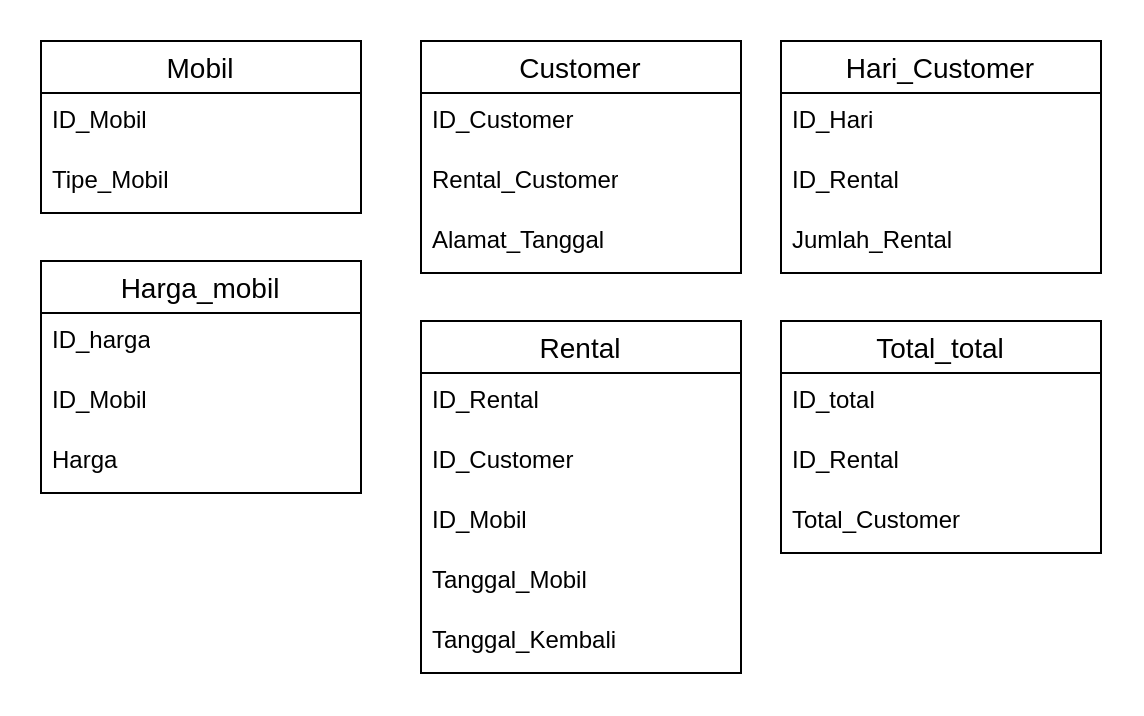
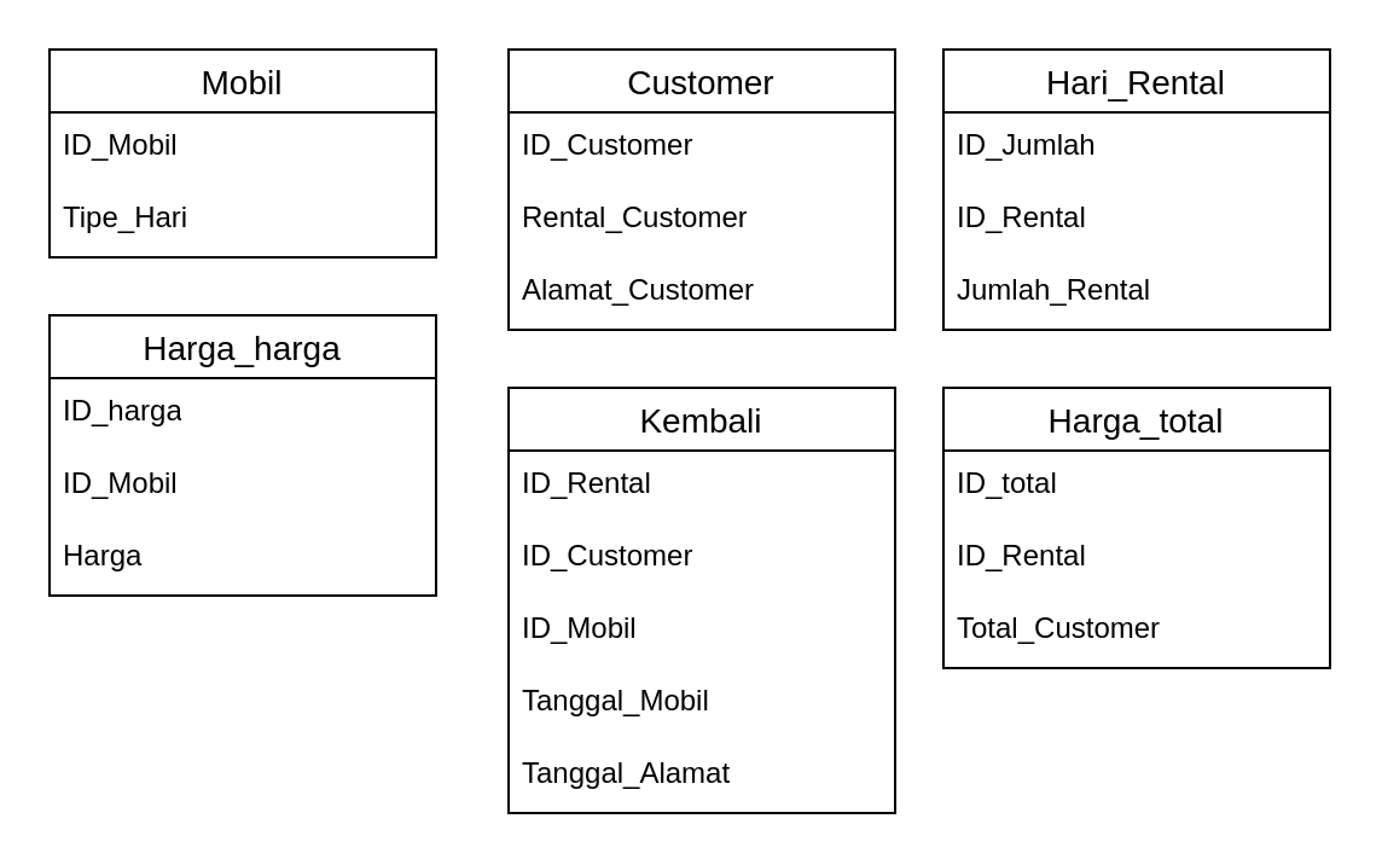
  <mxCell id="0" />
  <mxCell id="1" parent="0" />
  <mxCell id="2" value="Customer" style="swimlane;fontStyle=0;childLayout=stackLayout;horizontal=1;startSize=26;horizontalStack=0;resizeParent=1;resizeParentMax=0;resizeLast=0;collapsible=1;marginBottom=0;align=center;fontSize=14;" vertex="1" parent="1"><mxGeometry x="210" y="20" width="160" height="116" as="geometry" /></mxCell>
  <mxCell id="3" value="ID_Customer" style="text;strokeColor=none;fillColor=none;spacingLeft=4;spacingRight=4;overflow=hidden;rotatable=0;points=[[0,0.5],[1,0.5]];portConstraint=eastwest;fontSize=12;whiteSpace=wrap;html=1;" vertex="1" parent="2"><mxGeometry y="26" width="160" height="30" as="geometry" /></mxCell>
  <mxCell id="4" value="Rental_Customer" style="text;strokeColor=none;fillColor=none;spacingLeft=4;spacingRight=4;overflow=hidden;rotatable=0;points=[[0,0.5],[1,0.5]];portConstraint=eastwest;fontSize=12;whiteSpace=wrap;html=1;" vertex="1" parent="2"><mxGeometry y="56" width="160" height="30" as="geometry" /></mxCell>
- <mxCell id="5" value="Alamat_Tanggal" style="text;strokeColor=none;fillColor=none;spacingLeft=4;spacingRight=4;overflow=hidden;rotatable=0;points=[[0,0.5],[1,0.5]];portConstraint=eastwest;fontSize=12;whiteSpace=wrap;html=1;" vertex="1" parent="2"><mxGeometry y="86" width="160" height="30" as="geometry" /></mxCell>
+ <mxCell id="5" value="Alamat_Customer" style="text;strokeColor=none;fillColor=none;spacingLeft=4;spacingRight=4;overflow=hidden;rotatable=0;points=[[0,0.5],[1,0.5]];portConstraint=eastwest;fontSize=12;whiteSpace=wrap;html=1;" vertex="1" parent="2"><mxGeometry y="86" width="160" height="30" as="geometry" /></mxCell>
  <mxCell id="6" value="Mobil" style="swimlane;fontStyle=0;childLayout=stackLayout;horizontal=1;startSize=26;horizontalStack=0;resizeParent=1;resizeParentMax=0;resizeLast=0;collapsible=1;marginBottom=0;align=center;fontSize=14;" vertex="1" parent="1"><mxGeometry x="20" y="20" width="160" height="86" as="geometry" /></mxCell>
  <mxCell id="7" value="ID_Mobil" style="text;strokeColor=none;fillColor=none;spacingLeft=4;spacingRight=4;overflow=hidden;rotatable=0;points=[[0,0.5],[1,0.5]];portConstraint=eastwest;fontSize=12;whiteSpace=wrap;html=1;" vertex="1" parent="6"><mxGeometry y="26" width="160" height="30" as="geometry" /></mxCell>
- <mxCell id="8" value="Tipe_Mobil" style="text;strokeColor=none;fillColor=none;spacingLeft=4;spacingRight=4;overflow=hidden;rotatable=0;points=[[0,0.5],[1,0.5]];portConstraint=eastwest;fontSize=12;whiteSpace=wrap;html=1;" vertex="1" parent="6"><mxGeometry y="56" width="160" height="30" as="geometry" /></mxCell>
- <mxCell id="9" value="Harga_mobil" style="swimlane;fontStyle=0;childLayout=stackLayout;horizontal=1;startSize=26;horizontalStack=0;resizeParent=1;resizeParentMax=0;resizeLast=0;collapsible=1;marginBottom=0;align=center;fontSize=14;" vertex="1" parent="1"><mxGeometry x="20" y="130" width="160" height="116" as="geometry" /></mxCell>
+ <mxCell id="8" value="Tipe_Hari" style="text;strokeColor=none;fillColor=none;spacingLeft=4;spacingRight=4;overflow=hidden;rotatable=0;points=[[0,0.5],[1,0.5]];portConstraint=eastwest;fontSize=12;whiteSpace=wrap;html=1;" vertex="1" parent="6"><mxGeometry y="56" width="160" height="30" as="geometry" /></mxCell>
+ <mxCell id="9" value="Harga_harga" style="swimlane;fontStyle=0;childLayout=stackLayout;horizontal=1;startSize=26;horizontalStack=0;resizeParent=1;resizeParentMax=0;resizeLast=0;collapsible=1;marginBottom=0;align=center;fontSize=14;" vertex="1" parent="1"><mxGeometry x="20" y="130" width="160" height="116" as="geometry" /></mxCell>
  <mxCell id="10" value="ID_harga" style="text;strokeColor=none;fillColor=none;spacingLeft=4;spacingRight=4;overflow=hidden;rotatable=0;points=[[0,0.5],[1,0.5]];portConstraint=eastwest;fontSize=12;whiteSpace=wrap;html=1;" vertex="1" parent="9"><mxGeometry y="26" width="160" height="30" as="geometry" /></mxCell>
  <mxCell id="11" value="ID_Mobil" style="text;strokeColor=none;fillColor=none;spacingLeft=4;spacingRight=4;overflow=hidden;rotatable=0;points=[[0,0.5],[1,0.5]];portConstraint=eastwest;fontSize=12;whiteSpace=wrap;html=1;" vertex="1" parent="9"><mxGeometry y="56" width="160" height="30" as="geometry" /></mxCell>
  <mxCell id="12" value="Harga" style="text;strokeColor=none;fillColor=none;spacingLeft=4;spacingRight=4;overflow=hidden;rotatable=0;points=[[0,0.5],[1,0.5]];portConstraint=eastwest;fontSize=12;whiteSpace=wrap;html=1;" vertex="1" parent="9"><mxGeometry y="86" width="160" height="30" as="geometry" /></mxCell>
- <mxCell id="13" value="Rental" style="swimlane;fontStyle=0;childLayout=stackLayout;horizontal=1;startSize=26;horizontalStack=0;resizeParent=1;resizeParentMax=0;resizeLast=0;collapsible=1;marginBottom=0;align=center;fontSize=14;" vertex="1" parent="1"><mxGeometry x="210" y="160" width="160" height="176" as="geometry" /></mxCell>
+ <mxCell id="13" value="Kembali" style="swimlane;fontStyle=0;childLayout=stackLayout;horizontal=1;startSize=26;horizontalStack=0;resizeParent=1;resizeParentMax=0;resizeLast=0;collapsible=1;marginBottom=0;align=center;fontSize=14;" vertex="1" parent="1"><mxGeometry x="210" y="160" width="160" height="176" as="geometry" /></mxCell>
  <mxCell id="14" value="ID_Rental" style="text;strokeColor=none;fillColor=none;spacingLeft=4;spacingRight=4;overflow=hidden;rotatable=0;points=[[0,0.5],[1,0.5]];portConstraint=eastwest;fontSize=12;whiteSpace=wrap;html=1;" vertex="1" parent="13"><mxGeometry y="26" width="160" height="30" as="geometry" /></mxCell>
  <mxCell id="15" value="ID_Customer" style="text;strokeColor=none;fillColor=none;spacingLeft=4;spacingRight=4;overflow=hidden;rotatable=0;points=[[0,0.5],[1,0.5]];portConstraint=eastwest;fontSize=12;whiteSpace=wrap;html=1;" vertex="1" parent="13"><mxGeometry y="56" width="160" height="30" as="geometry" /></mxCell>
  <mxCell id="16" value="ID_Mobil" style="text;strokeColor=none;fillColor=none;spacingLeft=4;spacingRight=4;overflow=hidden;rotatable=0;points=[[0,0.5],[1,0.5]];portConstraint=eastwest;fontSize=12;whiteSpace=wrap;html=1;" vertex="1" parent="13"><mxGeometry y="86" width="160" height="30" as="geometry" /></mxCell>
  <mxCell id="17" value="Tanggal_Mobil" style="text;strokeColor=none;fillColor=none;spacingLeft=4;spacingRight=4;overflow=hidden;rotatable=0;points=[[0,0.5],[1,0.5]];portConstraint=eastwest;fontSize=12;whiteSpace=wrap;html=1;" vertex="1" parent="13"><mxGeometry y="116" width="160" height="30" as="geometry" /></mxCell>
- <mxCell id="18" value="Tanggal_Kembali" style="text;strokeColor=none;fillColor=none;spacingLeft=4;spacingRight=4;overflow=hidden;rotatable=0;points=[[0,0.5],[1,0.5]];portConstraint=eastwest;fontSize=12;whiteSpace=wrap;html=1;" vertex="1" parent="13"><mxGeometry y="146" width="160" height="30" as="geometry" /></mxCell>
- <mxCell id="19" value="Hari_Customer" style="swimlane;fontStyle=0;childLayout=stackLayout;horizontal=1;startSize=26;horizontalStack=0;resizeParent=1;resizeParentMax=0;resizeLast=0;collapsible=1;marginBottom=0;align=center;fontSize=14;" vertex="1" parent="1"><mxGeometry x="390" y="20" width="160" height="116" as="geometry" /></mxCell>
- <mxCell id="20" value="ID_Hari" style="text;strokeColor=none;fillColor=none;spacingLeft=4;spacingRight=4;overflow=hidden;rotatable=0;points=[[0,0.5],[1,0.5]];portConstraint=eastwest;fontSize=12;whiteSpace=wrap;html=1;" vertex="1" parent="19"><mxGeometry y="26" width="160" height="30" as="geometry" /></mxCell>
+ <mxCell id="18" value="Tanggal_Alamat" style="text;strokeColor=none;fillColor=none;spacingLeft=4;spacingRight=4;overflow=hidden;rotatable=0;points=[[0,0.5],[1,0.5]];portConstraint=eastwest;fontSize=12;whiteSpace=wrap;html=1;" vertex="1" parent="13"><mxGeometry y="146" width="160" height="30" as="geometry" /></mxCell>
+ <mxCell id="19" value="Hari_Rental" style="swimlane;fontStyle=0;childLayout=stackLayout;horizontal=1;startSize=26;horizontalStack=0;resizeParent=1;resizeParentMax=0;resizeLast=0;collapsible=1;marginBottom=0;align=center;fontSize=14;" vertex="1" parent="1"><mxGeometry x="390" y="20" width="160" height="116" as="geometry" /></mxCell>
+ <mxCell id="20" value="ID_Jumlah" style="text;strokeColor=none;fillColor=none;spacingLeft=4;spacingRight=4;overflow=hidden;rotatable=0;points=[[0,0.5],[1,0.5]];portConstraint=eastwest;fontSize=12;whiteSpace=wrap;html=1;" vertex="1" parent="19"><mxGeometry y="26" width="160" height="30" as="geometry" /></mxCell>
  <mxCell id="21" value="ID_Rental" style="text;strokeColor=none;fillColor=none;spacingLeft=4;spacingRight=4;overflow=hidden;rotatable=0;points=[[0,0.5],[1,0.5]];portConstraint=eastwest;fontSize=12;whiteSpace=wrap;html=1;" vertex="1" parent="19"><mxGeometry y="56" width="160" height="30" as="geometry" /></mxCell>
  <mxCell id="22" value="Jumlah_Rental" style="text;strokeColor=none;fillColor=none;spacingLeft=4;spacingRight=4;overflow=hidden;rotatable=0;points=[[0,0.5],[1,0.5]];portConstraint=eastwest;fontSize=12;whiteSpace=wrap;html=1;" vertex="1" parent="19"><mxGeometry y="86" width="160" height="30" as="geometry" /></mxCell>
- <mxCell id="23" value="Total_total" style="swimlane;fontStyle=0;childLayout=stackLayout;horizontal=1;startSize=26;horizontalStack=0;resizeParent=1;resizeParentMax=0;resizeLast=0;collapsible=1;marginBottom=0;align=center;fontSize=14;" vertex="1" parent="1"><mxGeometry x="390" y="160" width="160" height="116" as="geometry" /></mxCell>
+ <mxCell id="23" value="Harga_total" style="swimlane;fontStyle=0;childLayout=stackLayout;horizontal=1;startSize=26;horizontalStack=0;resizeParent=1;resizeParentMax=0;resizeLast=0;collapsible=1;marginBottom=0;align=center;fontSize=14;" vertex="1" parent="1"><mxGeometry x="390" y="160" width="160" height="116" as="geometry" /></mxCell>
  <mxCell id="24" value="ID_total" style="text;strokeColor=none;fillColor=none;spacingLeft=4;spacingRight=4;overflow=hidden;rotatable=0;points=[[0,0.5],[1,0.5]];portConstraint=eastwest;fontSize=12;whiteSpace=wrap;html=1;" vertex="1" parent="23"><mxGeometry y="26" width="160" height="30" as="geometry" /></mxCell>
  <mxCell id="25" value="ID_Rental" style="text;strokeColor=none;fillColor=none;spacingLeft=4;spacingRight=4;overflow=hidden;rotatable=0;points=[[0,0.5],[1,0.5]];portConstraint=eastwest;fontSize=12;whiteSpace=wrap;html=1;" vertex="1" parent="23"><mxGeometry y="56" width="160" height="30" as="geometry" /></mxCell>
  <mxCell id="26" value="Total_Customer" style="text;strokeColor=none;fillColor=none;spacingLeft=4;spacingRight=4;overflow=hidden;rotatable=0;points=[[0,0.5],[1,0.5]];portConstraint=eastwest;fontSize=12;whiteSpace=wrap;html=1;" vertex="1" parent="23"><mxGeometry y="86" width="160" height="30" as="geometry" /></mxCell>
